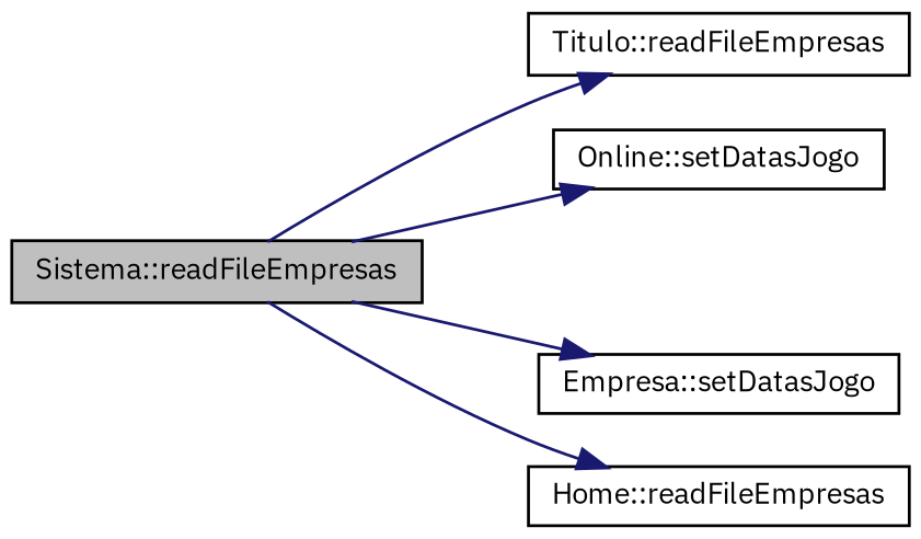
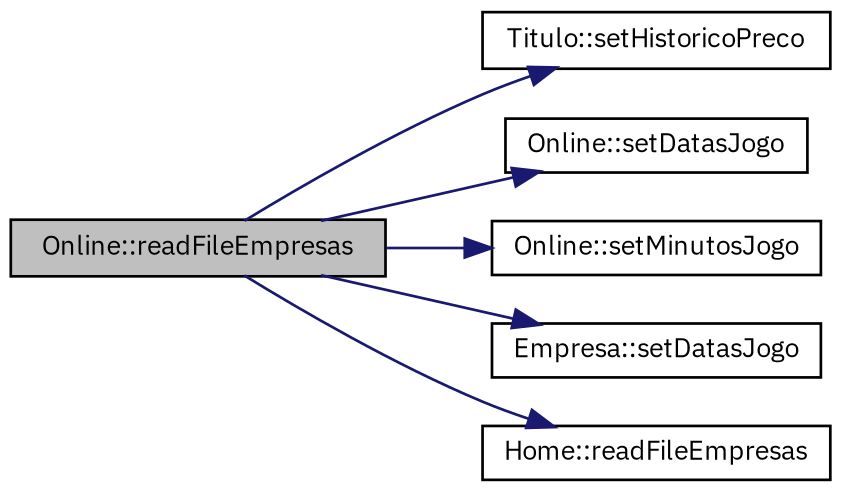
  digraph {
    fontname="IBM Plex Sans"
    rankdir=LR
    node [color=black fillcolor=white fontname="IBM Plex Sans" fontsize=10 shape=record style=filled]
    edge [color=midnightblue fontname="IBM Plex Sans" fontsize=10 labelfontname=Helvetica labelfontsize=10 style=solid]
-   n1 [fillcolor=grey75 fontcolor=black height=0.2 label="Sistema::readFileEmpresas" width=0.4]
-   n2 [height=0.2 label="Titulo::readFileEmpresas" width=0.4]
+   n1 [fillcolor=grey75 fontcolor=black height=0.2 label="Online::readFileEmpresas" width=0.4]
+   n2 [height=0.2 label="Titulo::setHistoricoPreco" width=0.4]
    n3 [height=0.2 label="Online::setDatasJogo" width=0.4]
+   n4 [height=0.2 label="Online::setMinutosJogo" width=0.4]
    n5 [height=0.2 label="Empresa::setDatasJogo" width=0.4]
    n6 [height=0.2 label="Home::readFileEmpresas" width=0.4]
    n1 -> n2
    n1 -> n3
+   n1 -> n4
    n1 -> n5
    n1 -> n6
  }
